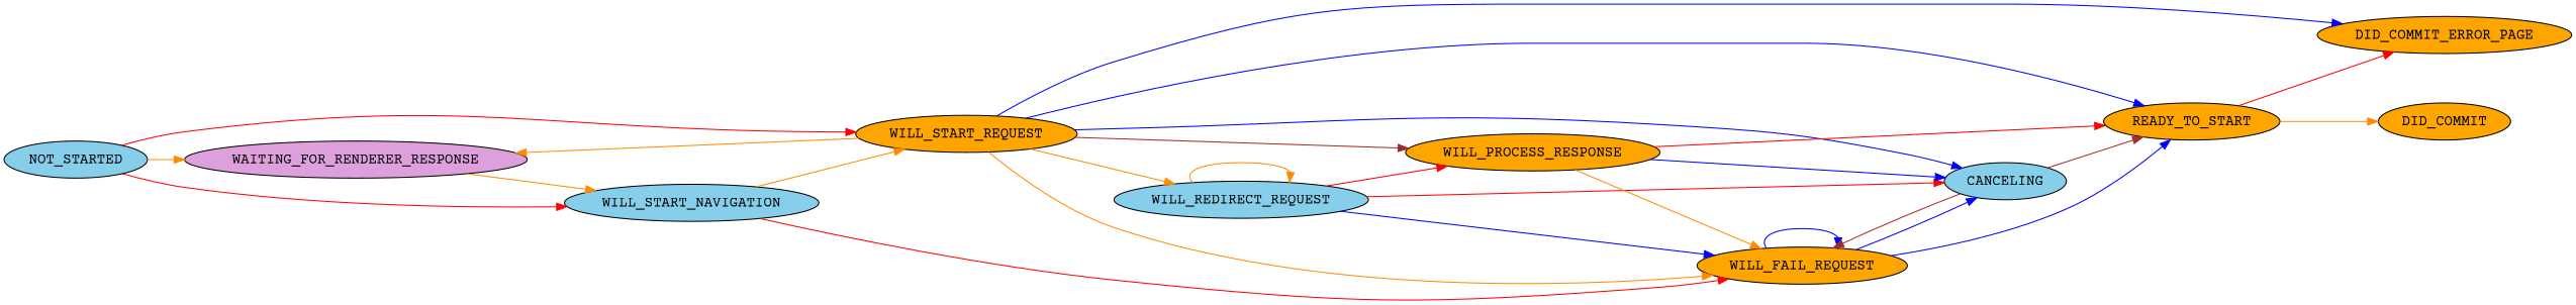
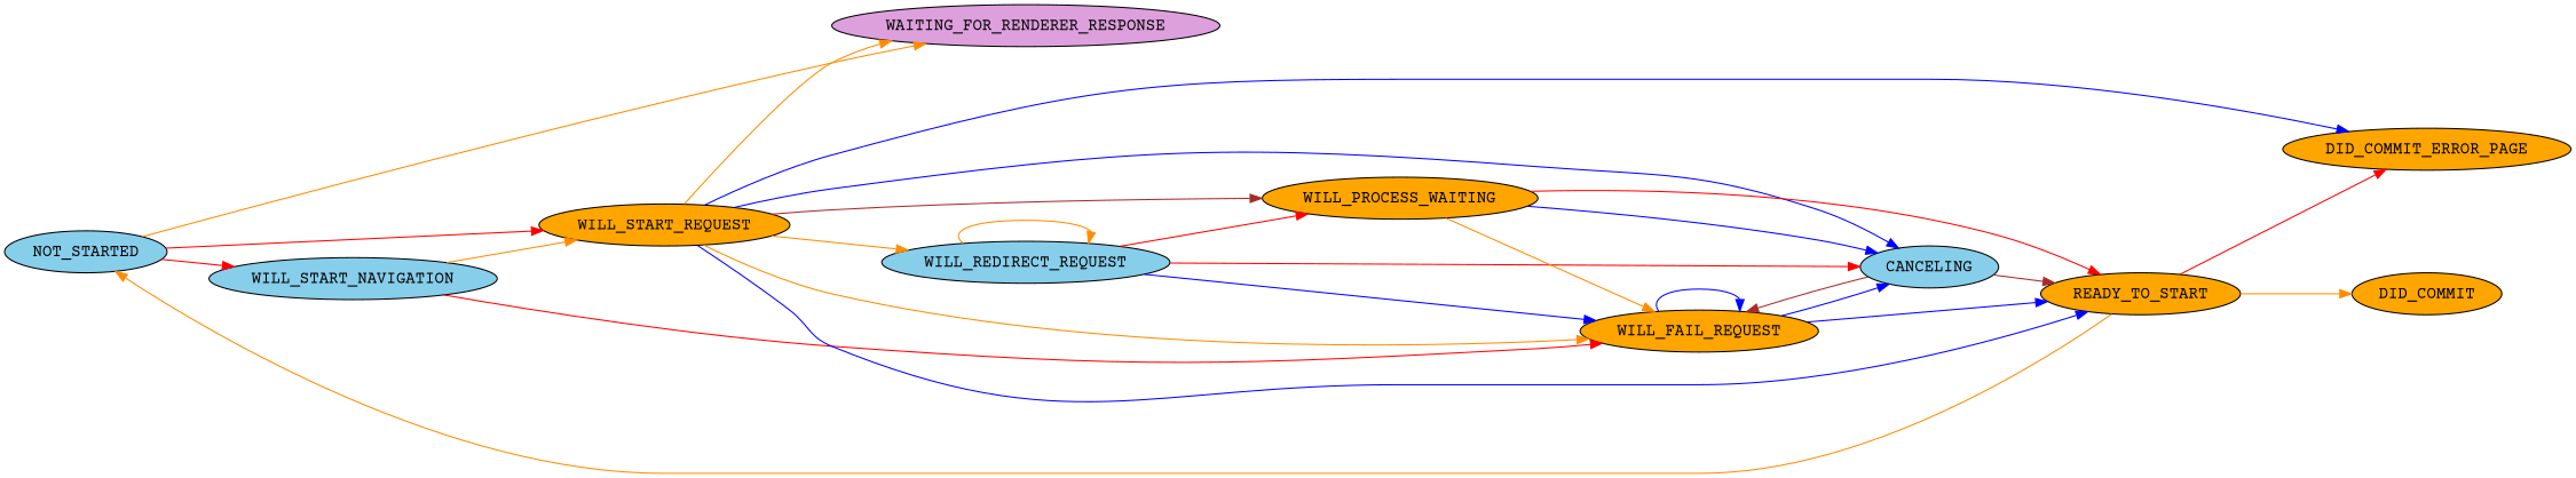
  digraph {
    fontname="Courier Prime"
    rankdir=LR
    node [fillcolor=orange fontname="Courier Prime" style=filled]
    edge [color=darkorange fontname="Courier Prime"]
    NOT_STARTED [fillcolor=skyblue]
    WAITING_FOR_RENDERER_RESPONSE [fillcolor=plum]
    WILL_START_NAVIGATION [fillcolor=skyblue]
    WILL_START_REQUEST
    WILL_FAIL_REQUEST
    WILL_REDIRECT_REQUEST [fillcolor=skyblue]
-   WILL_PROCESS_RESPONSE
+   WILL_PROCESS_RESPONSE [label=WILL_PROCESS_WAITING]
    n8 [label=READY_TO_START]
    CANCELING [fillcolor=skyblue]
    DID_COMMIT_ERROR_PAGE
    DID_COMMIT
    NOT_STARTED -> WAITING_FOR_RENDERER_RESPONSE
    NOT_STARTED -> WILL_START_NAVIGATION [color=red]
    NOT_STARTED -> WILL_START_REQUEST [color=red]
-   WAITING_FOR_RENDERER_RESPONSE -> WILL_START_NAVIGATION
    WILL_START_NAVIGATION -> WILL_START_REQUEST
    WILL_START_NAVIGATION -> WILL_FAIL_REQUEST [color=red]
    WILL_START_REQUEST -> WAITING_FOR_RENDERER_RESPONSE
    WILL_START_REQUEST -> WILL_FAIL_REQUEST
    WILL_START_REQUEST -> WILL_REDIRECT_REQUEST
    WILL_START_REQUEST -> WILL_PROCESS_RESPONSE [color=brown]
    WILL_START_REQUEST -> n8 [color=blue]
    WILL_START_REQUEST -> CANCELING [color=blue]
    WILL_START_REQUEST -> DID_COMMIT_ERROR_PAGE [color=blue]
    WILL_FAIL_REQUEST -> WILL_FAIL_REQUEST [color=blue]
    WILL_FAIL_REQUEST -> n8 [color=blue]
    WILL_FAIL_REQUEST -> CANCELING [color=blue]
    WILL_REDIRECT_REQUEST -> WILL_FAIL_REQUEST [color=blue]
    WILL_REDIRECT_REQUEST -> WILL_REDIRECT_REQUEST
    WILL_REDIRECT_REQUEST -> WILL_PROCESS_RESPONSE [color=red]
    WILL_REDIRECT_REQUEST -> CANCELING [color=red]
    WILL_PROCESS_RESPONSE -> WILL_FAIL_REQUEST
    WILL_PROCESS_RESPONSE -> n8 [color=red]
    WILL_PROCESS_RESPONSE -> CANCELING [color=blue]
+   n8 -> NOT_STARTED
    n8 -> DID_COMMIT_ERROR_PAGE [color=red]
    n8 -> DID_COMMIT
    CANCELING -> WILL_FAIL_REQUEST [color=brown]
    CANCELING -> n8 [color=brown]
  }
